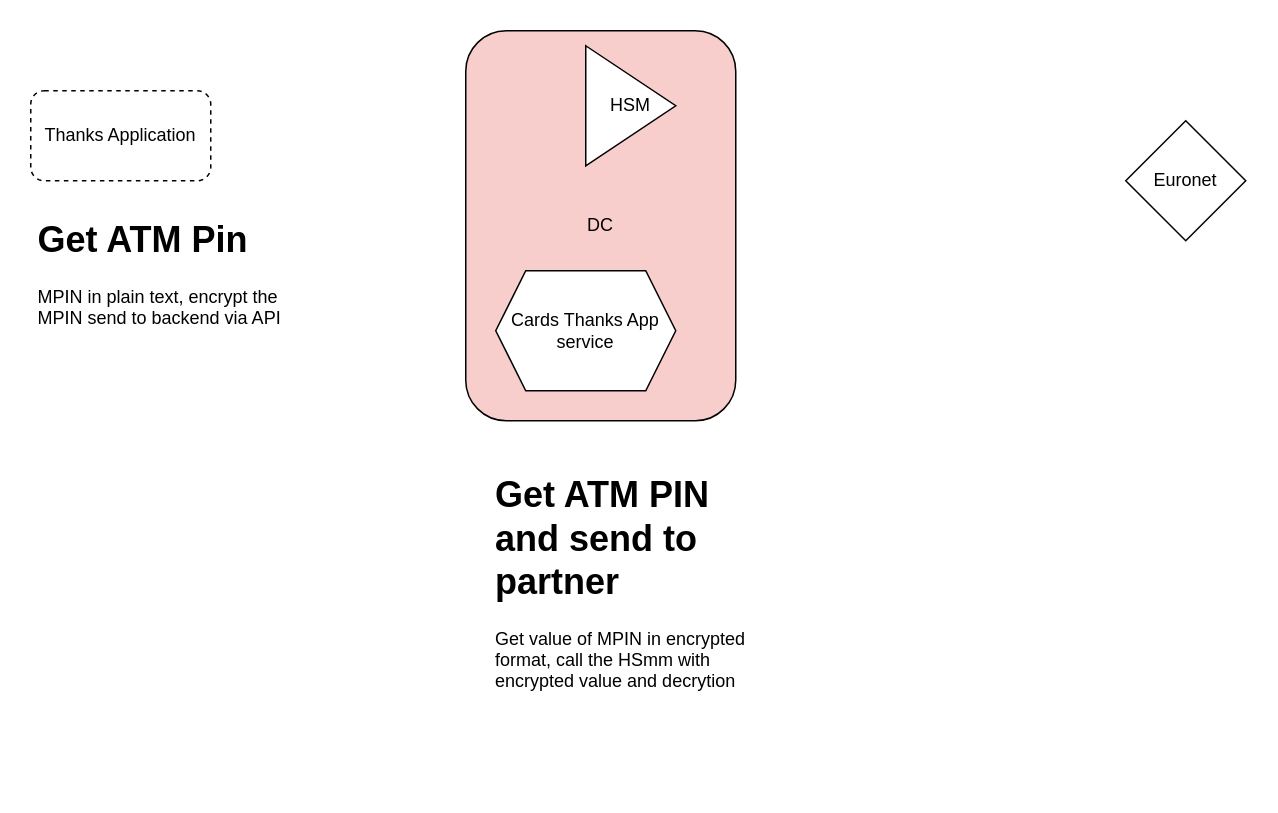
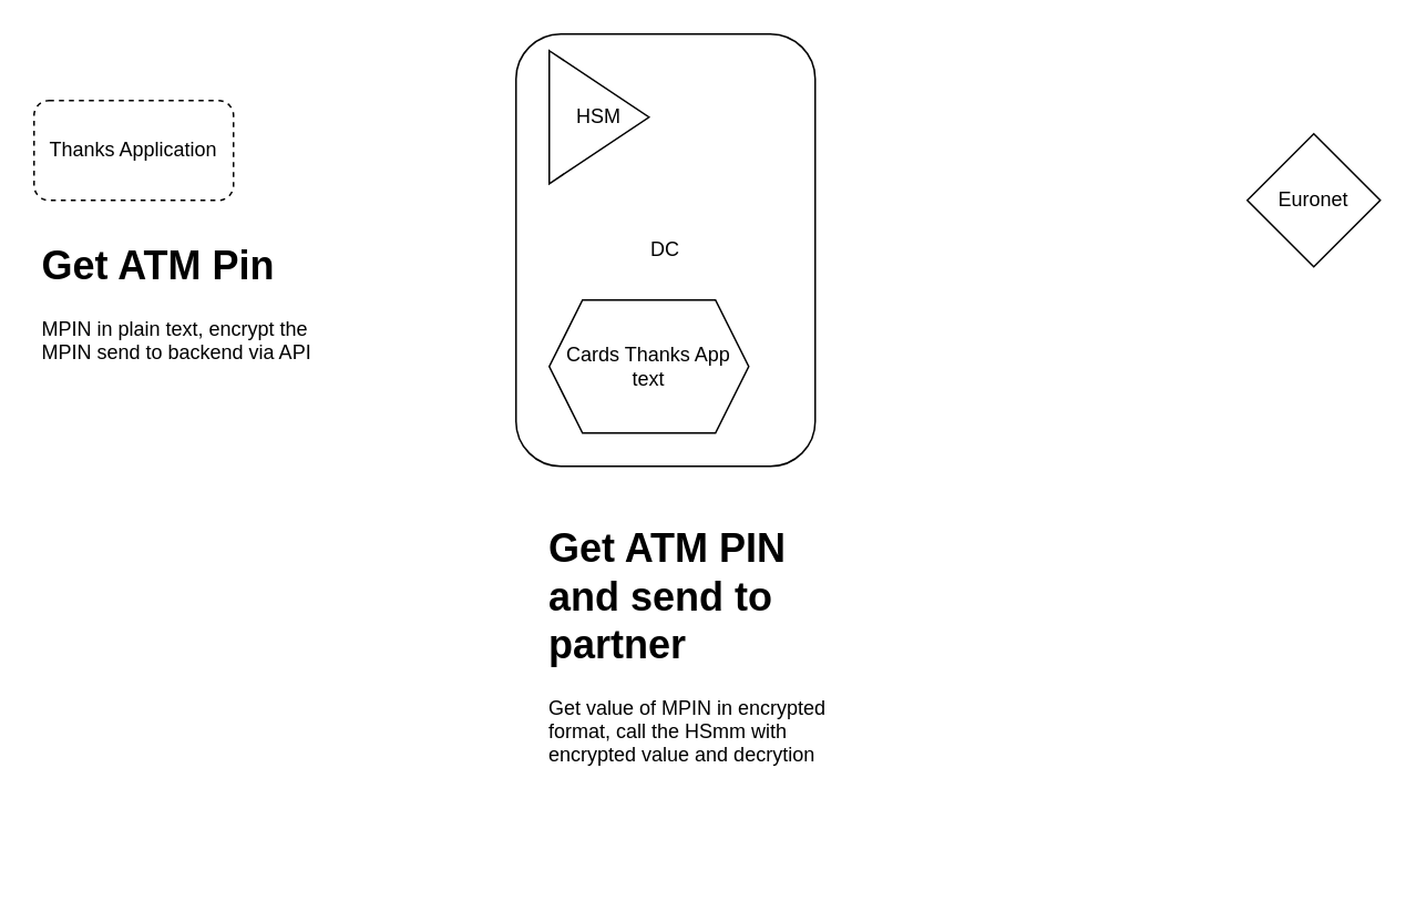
  <mxCell id="0" />
  <mxCell id="1" parent="0" />
- <mxCell id="2" value="DC" style="rounded=1;whiteSpace=wrap;html=1;fillColor=#f8cecc;" vertex="1" parent="1"><mxGeometry x="310" y="20" width="180" height="260" as="geometry" /></mxCell>
- <mxCell id="3" value="HSM" style="triangle;whiteSpace=wrap;html=1;" vertex="1" parent="1"><mxGeometry x="390" y="30" width="60" height="80" as="geometry" /></mxCell>
+ <mxCell id="2" value="DC" style="rounded=1;whiteSpace=wrap;html=1;" vertex="1" parent="1"><mxGeometry x="310" y="20" width="180" height="260" as="geometry" /></mxCell>
+ <mxCell id="3" value="HSM" style="triangle;whiteSpace=wrap;html=1;" vertex="1" parent="1"><mxGeometry x="330" y="30" width="60" height="80" as="geometry" /></mxCell>
  <mxCell id="4" value="Thanks Application" style="rounded=1;whiteSpace=wrap;html=1;dashed=1;" vertex="1" parent="1"><mxGeometry x="20" y="60" width="120" height="60" as="geometry" /></mxCell>
  <mxCell id="5" value="Euronet" style="rhombus;whiteSpace=wrap;html=1;" vertex="1" parent="1"><mxGeometry x="750" y="80" width="80" height="80" as="geometry" /></mxCell>
  <mxCell id="6" value="&lt;h1&gt;Get ATM Pin&lt;/h1&gt;&lt;div&gt;MPIN in plain text, encrypt the MPIN send to backend via API&lt;/div&gt;" style="text;html=1;strokeColor=none;fillColor=none;spacing=5;spacingTop=-20;whiteSpace=wrap;overflow=hidden;rounded=0;" vertex="1" parent="1"><mxGeometry x="20" y="140" width="190" height="120" as="geometry" /></mxCell>
- <mxCell id="7" value="Cards Thanks App service" style="shape=hexagon;perimeter=hexagonPerimeter2;whiteSpace=wrap;html=1;fixedSize=1;" vertex="1" parent="1"><mxGeometry x="330" y="180" width="120" height="80" as="geometry" /></mxCell>
+ <mxCell id="7" value="Cards Thanks App text" style="shape=hexagon;perimeter=hexagonPerimeter2;whiteSpace=wrap;html=1;fixedSize=1;" vertex="1" parent="1"><mxGeometry x="330" y="180" width="120" height="80" as="geometry" /></mxCell>
  <mxCell id="8" value="&lt;h1&gt;Get ATM PIN and send to partner&lt;/h1&gt;&lt;div&gt;Get value of MPIN in encrypted format, call the HSmm with encrypted value and decrytion&lt;/div&gt;" style="text;html=1;strokeColor=none;fillColor=none;spacing=5;spacingTop=-20;whiteSpace=wrap;overflow=hidden;rounded=0;" vertex="1" parent="1"><mxGeometry x="325" y="310" width="190" height="210" as="geometry" /></mxCell>
